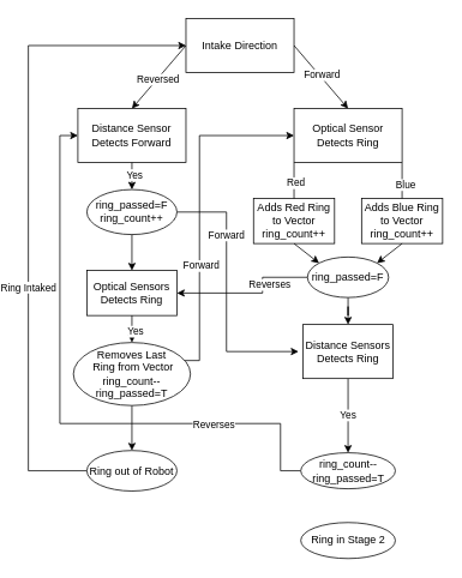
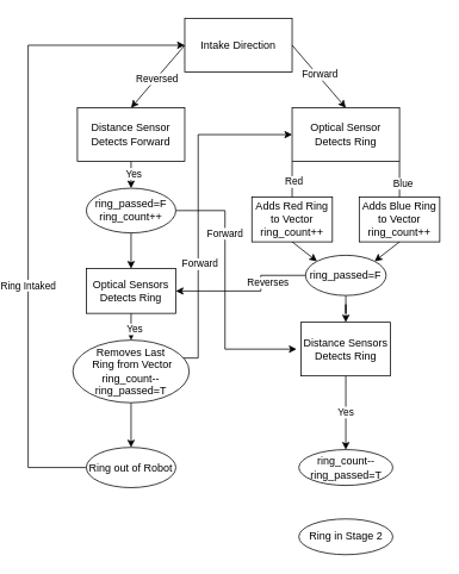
  <mxCell id="0" />
  <mxCell id="1" parent="0" />
  <mxCell id="2" value="Intake Direction" style="rounded=0;whiteSpace=wrap;html=1;" parent="1" vertex="1"><mxGeometry x="195" y="20" width="120" height="60" as="geometry" /></mxCell>
  <mxCell id="3" value="Optical Sensor Detects Ring" style="rounded=0;whiteSpace=wrap;html=1;" parent="1" vertex="1"><mxGeometry x="315" y="120" width="120" height="60" as="geometry" /></mxCell>
  <mxCell id="4" value="&lt;div&gt;Distance Sensor Detects Forward&lt;/div&gt;" style="rounded=0;whiteSpace=wrap;html=1;" parent="1" vertex="1"><mxGeometry x="75" y="120" width="120" height="60" as="geometry" /></mxCell>
  <mxCell id="5" value="" style="endArrow=classic;html=1;rounded=0;exitX=0;exitY=0.5;exitDx=0;exitDy=0;entryX=0.5;entryY=0;entryDx=0;entryDy=0;" parent="1" source="2" target="4" edge="1"><mxGeometry width="50" height="50" relative="1" as="geometry"><mxPoint x="230" y="280" as="sourcePoint" /><mxPoint x="280" y="230" as="targetPoint" /></mxGeometry></mxCell>
  <mxCell id="6" value="Reversed" style="edgeLabel;html=1;align=center;verticalAlign=middle;resizable=0;points=[];" parent="5" vertex="1" connectable="0"><mxGeometry x="0.061" relative="1" as="geometry"><mxPoint as="offset" /></mxGeometry></mxCell>
  <mxCell id="7" value="" style="endArrow=classic;html=1;rounded=0;exitX=1;exitY=0.5;exitDx=0;exitDy=0;entryX=0.5;entryY=0;entryDx=0;entryDy=0;" parent="1" source="2" target="3" edge="1"><mxGeometry width="50" height="50" relative="1" as="geometry"><mxPoint x="230" y="280" as="sourcePoint" /><mxPoint x="280" y="230" as="targetPoint" /></mxGeometry></mxCell>
  <mxCell id="8" value="Forward" style="edgeLabel;html=1;align=center;verticalAlign=middle;resizable=0;points=[];" parent="7" vertex="1" connectable="0"><mxGeometry x="-0.035" y="3" relative="1" as="geometry"><mxPoint y="1" as="offset" /></mxGeometry></mxCell>
  <mxCell id="9" value="" style="endArrow=classic;html=1;rounded=0;exitX=0;exitY=1;exitDx=0;exitDy=0;" parent="1" source="3" edge="1"><mxGeometry width="50" height="50" relative="1" as="geometry"><mxPoint x="320" y="400" as="sourcePoint" /><mxPoint x="315" y="240" as="targetPoint" /></mxGeometry></mxCell>
  <mxCell id="10" value="Red" style="edgeLabel;html=1;align=center;verticalAlign=middle;resizable=0;points=[];" parent="9" vertex="1" connectable="0"><mxGeometry x="-0.267" y="1" relative="1" as="geometry"><mxPoint as="offset" /></mxGeometry></mxCell>
  <mxCell id="11" value="&lt;div&gt;Adds Red Ring to Vector&lt;br&gt;&lt;/div&gt;&lt;div&gt;ring_count++&lt;br&gt;&lt;/div&gt;" style="rounded=0;whiteSpace=wrap;html=1;" parent="1" vertex="1"><mxGeometry x="270" y="220" width="90" height="50" as="geometry" /></mxCell>
  <mxCell id="12" value="" style="endArrow=classic;html=1;rounded=0;exitX=1;exitY=1;exitDx=0;exitDy=0;" parent="1" source="3" edge="1"><mxGeometry width="50" height="50" relative="1" as="geometry"><mxPoint x="520" y="220" as="sourcePoint" /><mxPoint x="435" y="240" as="targetPoint" /></mxGeometry></mxCell>
  <mxCell id="13" value="Blue" style="edgeLabel;html=1;align=center;verticalAlign=middle;resizable=0;points=[];" parent="12" vertex="1" connectable="0"><mxGeometry x="-0.2" y="3" relative="1" as="geometry"><mxPoint as="offset" /></mxGeometry></mxCell>
  <mxCell id="14" value="&lt;div&gt;Adds Blue Ring to Vector&lt;/div&gt;&lt;div&gt;ring_count++&lt;br&gt;&lt;/div&gt;" style="rounded=0;whiteSpace=wrap;html=1;" parent="1" vertex="1"><mxGeometry x="390" y="220" width="90" height="50" as="geometry" /></mxCell>
  <mxCell id="15" value="Yes" style="edgeStyle=orthogonalEdgeStyle;rounded=0;orthogonalLoop=1;jettySize=auto;html=1;" edge="1" parent="1" source="18" target="40"><mxGeometry relative="1" as="geometry" /></mxCell>
- <mxCell id="16" style="edgeStyle=orthogonalEdgeStyle;rounded=0;orthogonalLoop=1;jettySize=auto;html=1;entryX=0;entryY=0.5;entryDx=0;entryDy=0;exitX=0;exitY=0.5;exitDx=0;exitDy=0;" edge="1" parent="1" source="40" target="4"><mxGeometry relative="1" as="geometry"><Array as="points"><mxPoint x="300" y="523" /><mxPoint x="300" y="470" /><mxPoint x="55" y="470" /><mxPoint x="55" y="150" /></Array></mxGeometry></mxCell>
- <mxCell id="17" value="Reverses" style="edgeLabel;html=1;align=center;verticalAlign=middle;resizable=0;points=[];" vertex="1" connectable="0" parent="16"><mxGeometry x="-0.545" relative="1" as="geometry"><mxPoint as="offset" /></mxGeometry></mxCell>
  <mxCell id="18" value="&lt;div&gt;Distance Sensors Detects Ring&lt;/div&gt;" style="rounded=0;whiteSpace=wrap;html=1;" parent="1" vertex="1"><mxGeometry x="325" y="360" width="100" height="60" as="geometry" /></mxCell>
  <mxCell id="19" value="" style="endArrow=classic;html=1;rounded=0;exitX=0.5;exitY=1;exitDx=0;exitDy=0;entryX=1;entryY=0;entryDx=0;entryDy=0;" parent="1" source="14" target="35" edge="1"><mxGeometry width="50" height="50" relative="1" as="geometry"><mxPoint x="170" y="400" as="sourcePoint" /><mxPoint x="430" y="300" as="targetPoint" /></mxGeometry></mxCell>
  <mxCell id="20" value="" style="endArrow=classic;html=1;rounded=0;exitX=0.5;exitY=1;exitDx=0;exitDy=0;entryX=0.5;entryY=0;entryDx=0;entryDy=0;" parent="1" source="4" edge="1" target="36"><mxGeometry width="50" height="50" relative="1" as="geometry"><mxPoint x="120" y="310" as="sourcePoint" /><mxPoint x="50" y="200" as="targetPoint" /></mxGeometry></mxCell>
  <mxCell id="21" value="Yes" style="edgeLabel;html=1;align=center;verticalAlign=middle;resizable=0;points=[];" parent="20" vertex="1" connectable="0"><mxGeometry x="-0.12" y="2" relative="1" as="geometry"><mxPoint as="offset" /></mxGeometry></mxCell>
  <mxCell id="22" value="&lt;div&gt;Optical Sensors Detects Ring&lt;/div&gt;" style="rounded=0;whiteSpace=wrap;html=1;" parent="1" vertex="1"><mxGeometry x="85" y="300" width="100" height="50" as="geometry" /></mxCell>
  <mxCell id="23" value="" style="endArrow=classic;html=1;rounded=0;entryX=0.5;entryY=0;entryDx=0;entryDy=0;exitX=0.5;exitY=1;exitDx=0;exitDy=0;" parent="1" edge="1" target="41" source="22"><mxGeometry width="50" height="50" relative="1" as="geometry"><mxPoint x="135" y="420" as="sourcePoint" /><mxPoint x="75" y="480" as="targetPoint" /></mxGeometry></mxCell>
  <mxCell id="24" value="Yes" style="edgeLabel;html=1;align=center;verticalAlign=middle;resizable=0;points=[];" parent="23" vertex="1" connectable="0"><mxGeometry x="0.133" y="3" relative="1" as="geometry"><mxPoint as="offset" /></mxGeometry></mxCell>
  <mxCell id="25" style="edgeStyle=orthogonalEdgeStyle;rounded=0;orthogonalLoop=1;jettySize=auto;html=1;entryX=0;entryY=0.5;entryDx=0;entryDy=0;exitX=1;exitY=0;exitDx=0;exitDy=0;" edge="1" parent="1" source="41" target="3"><mxGeometry relative="1" as="geometry"><Array as="points"><mxPoint x="210" y="400" /><mxPoint x="210" y="150" /></Array></mxGeometry></mxCell>
  <mxCell id="26" value="Forward" style="edgeLabel;html=1;align=center;verticalAlign=middle;resizable=0;points=[];" vertex="1" connectable="0" parent="25"><mxGeometry x="-0.269" y="-1" relative="1" as="geometry"><mxPoint as="offset" /></mxGeometry></mxCell>
  <mxCell id="27" value="" style="edgeStyle=orthogonalEdgeStyle;rounded=0;orthogonalLoop=1;jettySize=auto;html=1;entryX=0.5;entryY=0;entryDx=0;entryDy=0;exitX=0.5;exitY=1;exitDx=0;exitDy=0;" edge="1" parent="1" source="41" target="39"><mxGeometry relative="1" as="geometry" /></mxCell>
  <mxCell id="28" value="" style="endArrow=classic;html=1;rounded=0;exitX=0.5;exitY=1;exitDx=0;exitDy=0;entryX=0;entryY=0;entryDx=0;entryDy=0;" edge="1" parent="1" source="11" target="35"><mxGeometry width="50" height="50" relative="1" as="geometry"><mxPoint x="318" y="260" as="sourcePoint" /><mxPoint x="350" y="300" as="targetPoint" /></mxGeometry></mxCell>
  <mxCell id="29" value="" style="edgeStyle=orthogonalEdgeStyle;rounded=0;orthogonalLoop=1;jettySize=auto;html=1;exitX=0.5;exitY=1;exitDx=0;exitDy=0;" edge="1" parent="1" source="35" target="18"><mxGeometry relative="1" as="geometry" /></mxCell>
  <mxCell id="30" style="edgeStyle=orthogonalEdgeStyle;rounded=0;orthogonalLoop=1;jettySize=auto;html=1;exitX=0;exitY=0.5;exitDx=0;exitDy=0;entryX=1;entryY=0.5;entryDx=0;entryDy=0;" edge="1" parent="1" source="35" target="22"><mxGeometry relative="1" as="geometry"><mxPoint x="140" y="360" as="targetPoint" /><Array as="points"><mxPoint x="280" y="308" /><mxPoint x="280" y="325" /></Array></mxGeometry></mxCell>
  <mxCell id="31" value="Reverses" style="edgeLabel;html=1;align=center;verticalAlign=middle;resizable=0;points=[];" vertex="1" connectable="0" parent="30"><mxGeometry x="0.067" y="-1" relative="1" as="geometry"><mxPoint x="27" y="-9" as="offset" /></mxGeometry></mxCell>
  <mxCell id="32" value="" style="edgeStyle=orthogonalEdgeStyle;rounded=0;orthogonalLoop=1;jettySize=auto;html=1;exitX=0.5;exitY=1;exitDx=0;exitDy=0;" edge="1" parent="1" source="36" target="22"><mxGeometry relative="1" as="geometry" /></mxCell>
  <mxCell id="33" style="edgeStyle=orthogonalEdgeStyle;rounded=0;orthogonalLoop=1;jettySize=auto;html=1;exitX=1;exitY=0.5;exitDx=0;exitDy=0;" edge="1" parent="1" source="36"><mxGeometry relative="1" as="geometry"><mxPoint x="320" y="390" as="targetPoint" /><Array as="points"><mxPoint x="240" y="235" /><mxPoint x="240" y="390" /></Array></mxGeometry></mxCell>
  <mxCell id="34" value="Forward" style="edgeLabel;html=1;align=center;verticalAlign=middle;resizable=0;points=[];" vertex="1" connectable="0" parent="33"><mxGeometry x="0.082" y="-1" relative="1" as="geometry"><mxPoint y="-77" as="offset" /></mxGeometry></mxCell>
  <mxCell id="35" value="&lt;div&gt;&lt;font style=&quot;font-size: 12px;&quot;&gt;ring_passed=F&lt;/font&gt;&lt;/div&gt;" style="ellipse;whiteSpace=wrap;html=1;" vertex="1" parent="1"><mxGeometry x="330" y="285" width="90" height="45" as="geometry" /></mxCell>
  <mxCell id="36" value="&lt;div&gt;&lt;font style=&quot;font-size: 12px;&quot;&gt;ring_passed=F&lt;/font&gt;&lt;/div&gt;&lt;div&gt;&lt;font style=&quot;font-size: 12px;&quot;&gt;ring_count++&lt;br&gt;&lt;/font&gt;&lt;/div&gt;" style="ellipse;whiteSpace=wrap;html=1;" vertex="1" parent="1"><mxGeometry x="85" y="210" width="100" height="50" as="geometry" /></mxCell>
  <mxCell id="37" style="edgeStyle=orthogonalEdgeStyle;rounded=0;orthogonalLoop=1;jettySize=auto;html=1;entryX=0;entryY=0.5;entryDx=0;entryDy=0;" edge="1" parent="1" source="39" target="2"><mxGeometry relative="1" as="geometry"><Array as="points"><mxPoint x="20" y="522" /><mxPoint x="20" y="50" /></Array></mxGeometry></mxCell>
  <mxCell id="38" value="Ring Intaked" style="edgeLabel;html=1;align=center;verticalAlign=middle;resizable=0;points=[];" vertex="1" connectable="0" parent="37"><mxGeometry x="-0.246" y="1" relative="1" as="geometry"><mxPoint as="offset" /></mxGeometry></mxCell>
  <mxCell id="39" value="Ring out of Robot" style="ellipse;whiteSpace=wrap;html=1;" vertex="1" parent="1"><mxGeometry x="85" y="500" width="100" height="45" as="geometry" /></mxCell>
  <mxCell id="40" value="&lt;div&gt;ring_count--&lt;/div&gt;ring_passed=T" style="ellipse;whiteSpace=wrap;html=1;" vertex="1" parent="1"><mxGeometry x="322.5" y="502.5" width="105" height="40" as="geometry" /></mxCell>
  <mxCell id="41" value="&lt;div&gt;Removes Last&lt;/div&gt;&lt;div&gt;&amp;nbsp;Ring from Vector&lt;/div&gt;&lt;div&gt;ring_count--&lt;/div&gt;ring_passed=T" style="ellipse;whiteSpace=wrap;html=1;" vertex="1" parent="1"><mxGeometry x="70" y="380" width="130" height="70" as="geometry" /></mxCell>
  <mxCell id="42" value="Ring in Stage 2" style="ellipse;whiteSpace=wrap;html=1;" vertex="1" parent="1"><mxGeometry x="322.5" y="580" width="105" height="40" as="geometry" /></mxCell>
